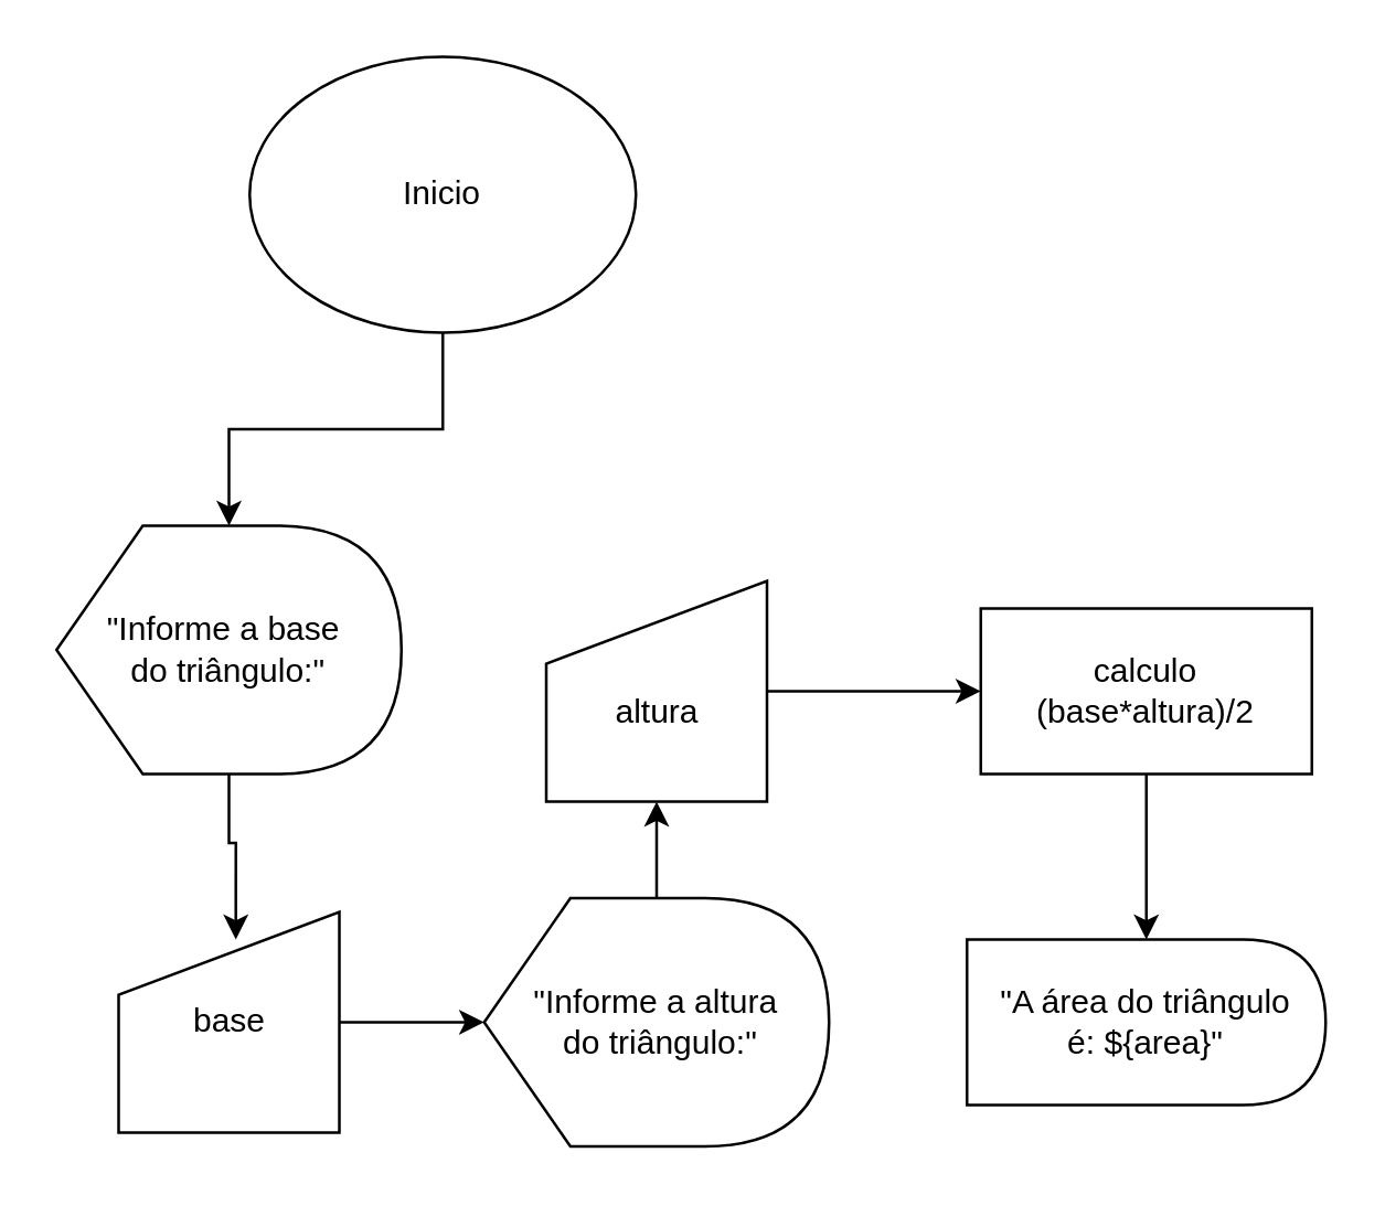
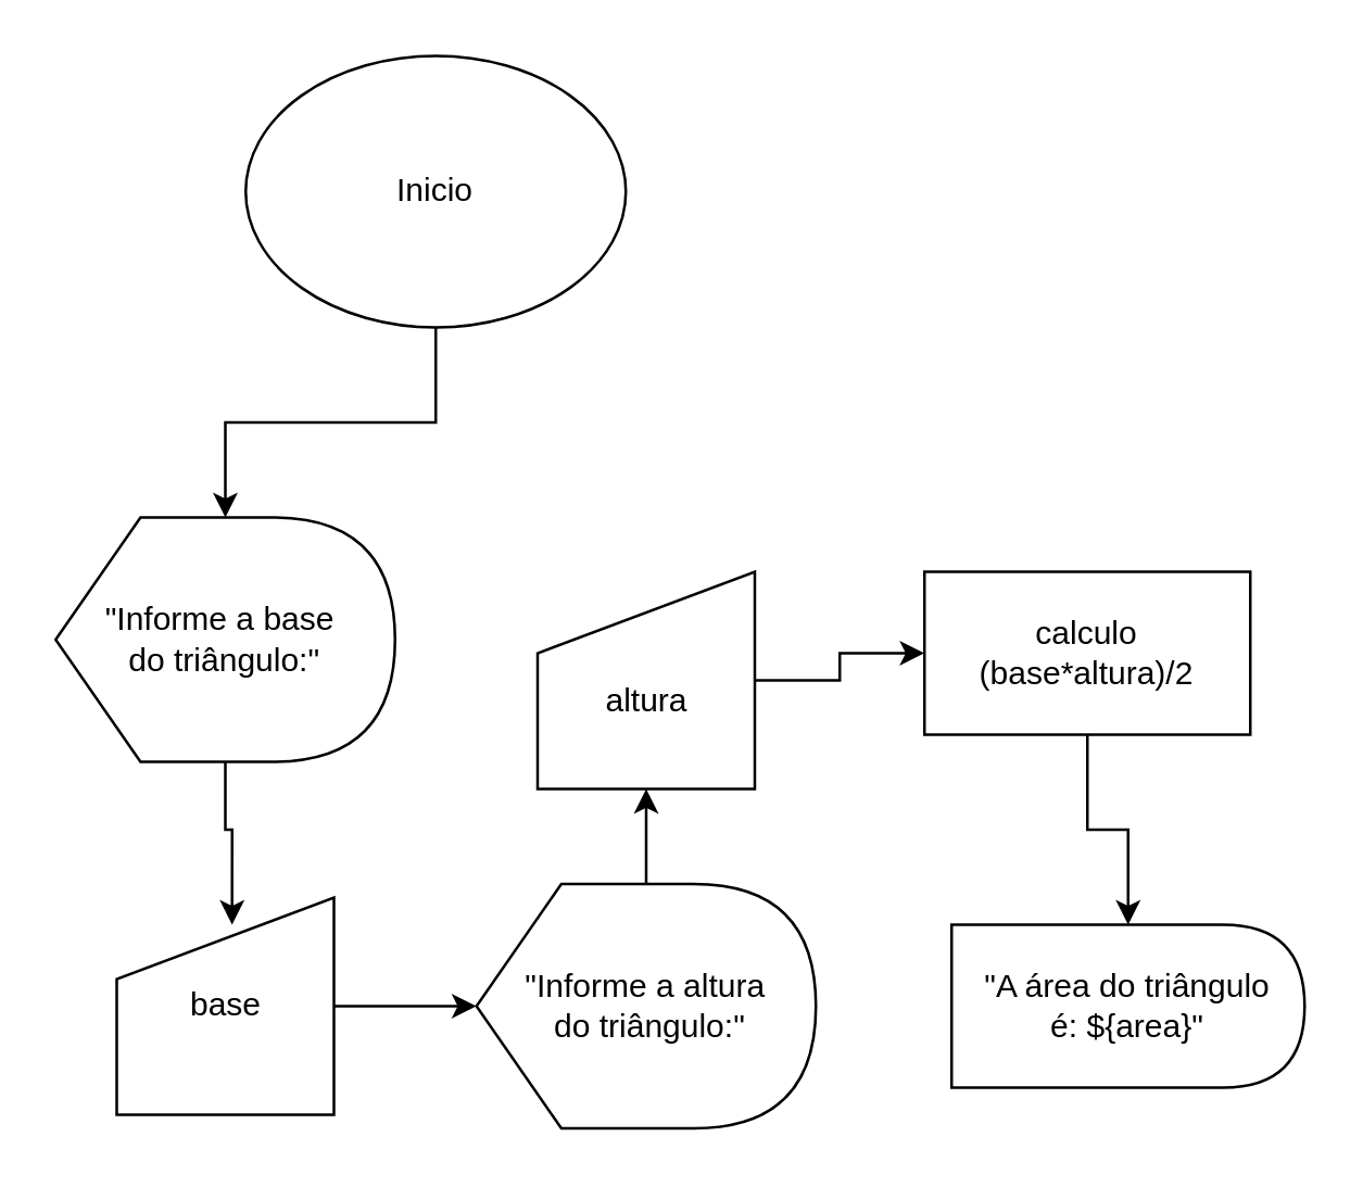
  <mxCell id="0" />
  <mxCell id="1" parent="0" />
  <mxCell id="2" value="" style="edgeStyle=orthogonalEdgeStyle;rounded=0;orthogonalLoop=1;jettySize=auto;html=1;" edge="1" parent="1" source="3" target="5"><mxGeometry relative="1" as="geometry" /></mxCell>
  <mxCell id="3" value="&lt;div&gt;Inicio&lt;/div&gt;" style="ellipse;whiteSpace=wrap;html=1;fontFamily=Helvetica;" vertex="1" parent="1"><mxGeometry x="90" y="20" width="140" height="100" as="geometry" /></mxCell>
  <mxCell id="4" value="" style="edgeStyle=orthogonalEdgeStyle;rounded=0;orthogonalLoop=1;jettySize=auto;html=1;entryX=0.531;entryY=0.125;entryDx=0;entryDy=0;entryPerimeter=0;" edge="1" parent="1" source="5" target="7"><mxGeometry relative="1" as="geometry"><Array as="points"><mxPoint x="83" y="305" /><mxPoint x="85" y="305" /></Array></mxGeometry></mxCell>
  <mxCell id="5" value="&lt;div&gt;&quot;Informe a base&amp;nbsp;&lt;/div&gt;&lt;div&gt;do triângulo:&quot;&lt;/div&gt;" style="shape=display;whiteSpace=wrap;html=1;" vertex="1" parent="1"><mxGeometry x="20" y="190" width="125" height="90" as="geometry" /></mxCell>
  <mxCell id="6" value="" style="edgeStyle=orthogonalEdgeStyle;rounded=0;orthogonalLoop=1;jettySize=auto;html=1;" edge="1" parent="1" source="7" target="9"><mxGeometry relative="1" as="geometry" /></mxCell>
  <mxCell id="7" value="&lt;div&gt;base&lt;/div&gt;" style="shape=manualInput;whiteSpace=wrap;html=1;" vertex="1" parent="1"><mxGeometry x="42.5" y="330" width="80" height="80" as="geometry" /></mxCell>
  <mxCell id="8" value="" style="edgeStyle=orthogonalEdgeStyle;rounded=0;orthogonalLoop=1;jettySize=auto;html=1;" edge="1" parent="1" source="9" target="11"><mxGeometry relative="1" as="geometry" /></mxCell>
  <mxCell id="9" value="&lt;div&gt;&quot;Informe a altura&lt;/div&gt;&lt;div&gt;&amp;nbsp;do triângulo:&quot;&lt;/div&gt;" style="shape=display;whiteSpace=wrap;html=1;" vertex="1" parent="1"><mxGeometry x="175" y="325" width="125" height="90" as="geometry" /></mxCell>
  <mxCell id="10" value="" style="edgeStyle=orthogonalEdgeStyle;rounded=0;orthogonalLoop=1;jettySize=auto;html=1;" edge="1" parent="1" source="11" target="13"><mxGeometry relative="1" as="geometry" /></mxCell>
  <mxCell id="11" value="&lt;div&gt;&lt;br&gt;&lt;/div&gt;&lt;div&gt;altura&lt;/div&gt;" style="shape=manualInput;whiteSpace=wrap;html=1;" vertex="1" parent="1"><mxGeometry x="197.5" y="210" width="80" height="80" as="geometry" /></mxCell>
  <mxCell id="12" value="" style="edgeStyle=orthogonalEdgeStyle;rounded=0;orthogonalLoop=1;jettySize=auto;html=1;entryX=0.5;entryY=0;entryDx=0;entryDy=0;" edge="1" parent="1" source="13" target="14"><mxGeometry relative="1" as="geometry"><mxPoint x="415" y="330" as="targetPoint" /></mxGeometry></mxCell>
- <mxCell id="13" value="&lt;div&gt;calculo&lt;/div&gt;&lt;div&gt;(base*altura)/2&lt;/div&gt;" style="rounded=0;whiteSpace=wrap;html=1;" vertex="1" parent="1"><mxGeometry x="355" y="220" width="120" height="60" as="geometry" /></mxCell>
+ <mxCell id="13" value="&lt;div&gt;calculo&lt;/div&gt;&lt;div&gt;(base*altura)/2&lt;/div&gt;" style="rounded=0;whiteSpace=wrap;html=1;" vertex="1" parent="1"><mxGeometry x="340" y="210" width="120" height="60" as="geometry" /></mxCell>
  <mxCell id="14" value="&lt;div&gt;&quot;A área do triângulo&lt;/div&gt;&lt;div&gt;é: ${area}&quot;&lt;/div&gt;" style="shape=delay;whiteSpace=wrap;html=1;" vertex="1" parent="1"><mxGeometry x="350" y="340" width="130" height="60" as="geometry" /></mxCell>
